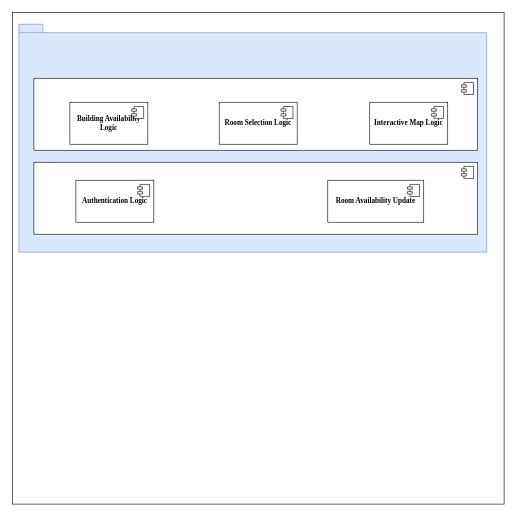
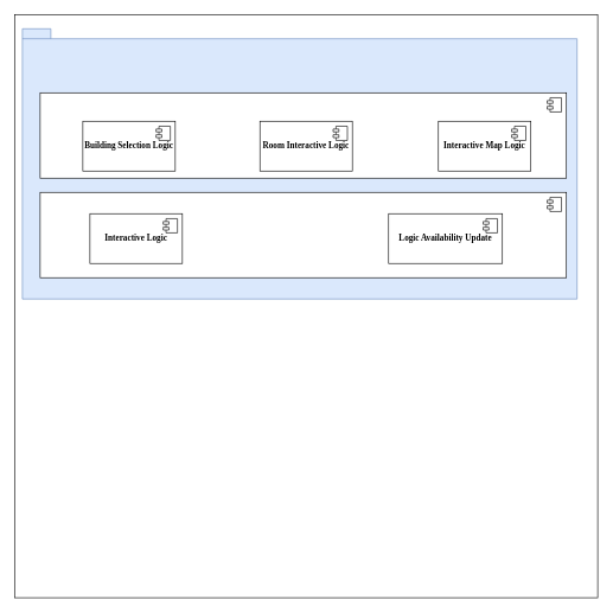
  <mxCell id="0" />
  <mxCell id="1" parent="0" />
  <mxCell id="2" value="" style="whiteSpace=wrap;html=1;aspect=fixed;" vertex="1" parent="1"><mxGeometry x="20" y="20" width="820" height="820" as="geometry" /></mxCell>
  <mxCell id="3" value="" style="shape=folder;fontStyle=1;spacingTop=10;tabWidth=40;tabHeight=14;tabPosition=left;html=1;whiteSpace=wrap;fillColor=#dae8fc;strokeColor=#6c8ebf;" vertex="1" parent="1"><mxGeometry x="31" y="40" width="780" height="380" as="geometry" /></mxCell>
  <mxCell id="4" value="" style="html=1;dropTarget=0;whiteSpace=wrap;fontFamily=Times New Roman;spacing=2;" vertex="1" parent="1"><mxGeometry x="56" y="130" width="740" height="120" as="geometry" /></mxCell>
  <mxCell id="5" value="" style="shape=module;jettyWidth=8;jettyHeight=4;fontFamily=Times New Roman;spacing=2;" vertex="1" parent="4"><mxGeometry x="1" width="20" height="20" relative="1" as="geometry"><mxPoint x="-27" y="7" as="offset" /></mxGeometry></mxCell>
- <mxCell id="6" value="&lt;b&gt;Building Availability Logic&lt;/b&gt;" style="html=1;dropTarget=0;whiteSpace=wrap;fontFamily=Times New Roman;spacing=2;" vertex="1" parent="1"><mxGeometry x="116" y="170" width="130" height="70" as="geometry" /></mxCell>
+ <mxCell id="6" value="&lt;b&gt;Building Selection Logic&lt;/b&gt;" style="html=1;dropTarget=0;whiteSpace=wrap;fontFamily=Times New Roman;spacing=2;" vertex="1" parent="1"><mxGeometry x="116" y="170" width="130" height="70" as="geometry" /></mxCell>
  <mxCell id="7" value="" style="shape=module;jettyWidth=8;jettyHeight=4;fontFamily=Times New Roman;spacing=2;" vertex="1" parent="6"><mxGeometry x="1" width="20" height="20" relative="1" as="geometry"><mxPoint x="-27" y="7" as="offset" /></mxGeometry></mxCell>
- <mxCell id="8" value="&lt;b&gt;Room Selection Logic&lt;/b&gt;" style="html=1;dropTarget=0;whiteSpace=wrap;fontFamily=Times New Roman;spacing=2;" vertex="1" parent="1"><mxGeometry x="365" y="170" width="130" height="70" as="geometry" /></mxCell>
+ <mxCell id="8" value="&lt;b&gt;Room Interactive Logic&lt;/b&gt;" style="html=1;dropTarget=0;whiteSpace=wrap;fontFamily=Times New Roman;spacing=2;" vertex="1" parent="1"><mxGeometry x="365" y="170" width="130" height="70" as="geometry" /></mxCell>
  <mxCell id="9" value="" style="shape=module;jettyWidth=8;jettyHeight=4;fontFamily=Times New Roman;spacing=2;" vertex="1" parent="8"><mxGeometry x="1" width="20" height="20" relative="1" as="geometry"><mxPoint x="-27" y="7" as="offset" /></mxGeometry></mxCell>
  <mxCell id="10" value="&lt;b&gt;Interactive Map Logic&lt;/b&gt;" style="html=1;dropTarget=0;whiteSpace=wrap;fontFamily=Times New Roman;spacing=2;" vertex="1" parent="1"><mxGeometry x="616" y="170" width="130" height="70" as="geometry" /></mxCell>
  <mxCell id="11" value="" style="shape=module;jettyWidth=8;jettyHeight=4;fontFamily=Times New Roman;spacing=2;" vertex="1" parent="10"><mxGeometry x="1" width="20" height="20" relative="1" as="geometry"><mxPoint x="-27" y="7" as="offset" /></mxGeometry></mxCell>
  <mxCell id="12" value="&lt;div style=&quot;text-align: left;&quot;&gt;&lt;font face=&quot;__Inter_d65c78, __Inter_Fallback_d65c78, ui-sans-serif, system-ui, sans-serif, Apple Color Emoji, Segoe UI Emoji, Segoe UI Symbol, Noto Color Emoji&quot; color=&quot;#374151&quot;&gt;&lt;span style=&quot;font-size: 16px;&quot;&gt;&lt;br&gt;&lt;/span&gt;&lt;/font&gt;&lt;/div&gt;" style="html=1;dropTarget=0;whiteSpace=wrap;fontFamily=Times New Roman;spacing=2;" vertex="1" parent="1"><mxGeometry x="56" y="270" width="740" height="120" as="geometry" /></mxCell>
  <mxCell id="13" value="" style="shape=module;jettyWidth=8;jettyHeight=4;fontFamily=Times New Roman;spacing=2;" vertex="1" parent="12"><mxGeometry x="1" width="20" height="20" relative="1" as="geometry"><mxPoint x="-27" y="7" as="offset" /></mxGeometry></mxCell>
- <mxCell id="14" value="&lt;b&gt;Room Availability Update&lt;/b&gt;" style="html=1;dropTarget=0;whiteSpace=wrap;fontFamily=Times New Roman;spacing=2;" vertex="1" parent="1"><mxGeometry x="546" y="300" width="160" height="70" as="geometry" /></mxCell>
+ <mxCell id="14" value="&lt;b&gt;Logic Availability Update&lt;/b&gt;" style="html=1;dropTarget=0;whiteSpace=wrap;fontFamily=Times New Roman;spacing=2;" vertex="1" parent="1"><mxGeometry x="546" y="300" width="160" height="70" as="geometry" /></mxCell>
  <mxCell id="15" value="" style="shape=module;jettyWidth=8;jettyHeight=4;fontFamily=Times New Roman;spacing=2;" vertex="1" parent="14"><mxGeometry x="1" width="20" height="20" relative="1" as="geometry"><mxPoint x="-27" y="7" as="offset" /></mxGeometry></mxCell>
- <mxCell id="16" value="&lt;b&gt;Authentication Logic&lt;/b&gt;" style="html=1;dropTarget=0;whiteSpace=wrap;fontFamily=Times New Roman;spacing=2;" vertex="1" parent="1"><mxGeometry x="126" y="300" width="130" height="70" as="geometry" /></mxCell>
+ <mxCell id="16" value="&lt;b&gt;Interactive Logic&lt;/b&gt;" style="html=1;dropTarget=0;whiteSpace=wrap;fontFamily=Times New Roman;spacing=2;" vertex="1" parent="1"><mxGeometry x="126" y="300" width="130" height="70" as="geometry" /></mxCell>
  <mxCell id="17" value="" style="shape=module;jettyWidth=8;jettyHeight=4;fontFamily=Times New Roman;spacing=2;" vertex="1" parent="16"><mxGeometry x="1" width="20" height="20" relative="1" as="geometry"><mxPoint x="-27" y="7" as="offset" /></mxGeometry></mxCell>
